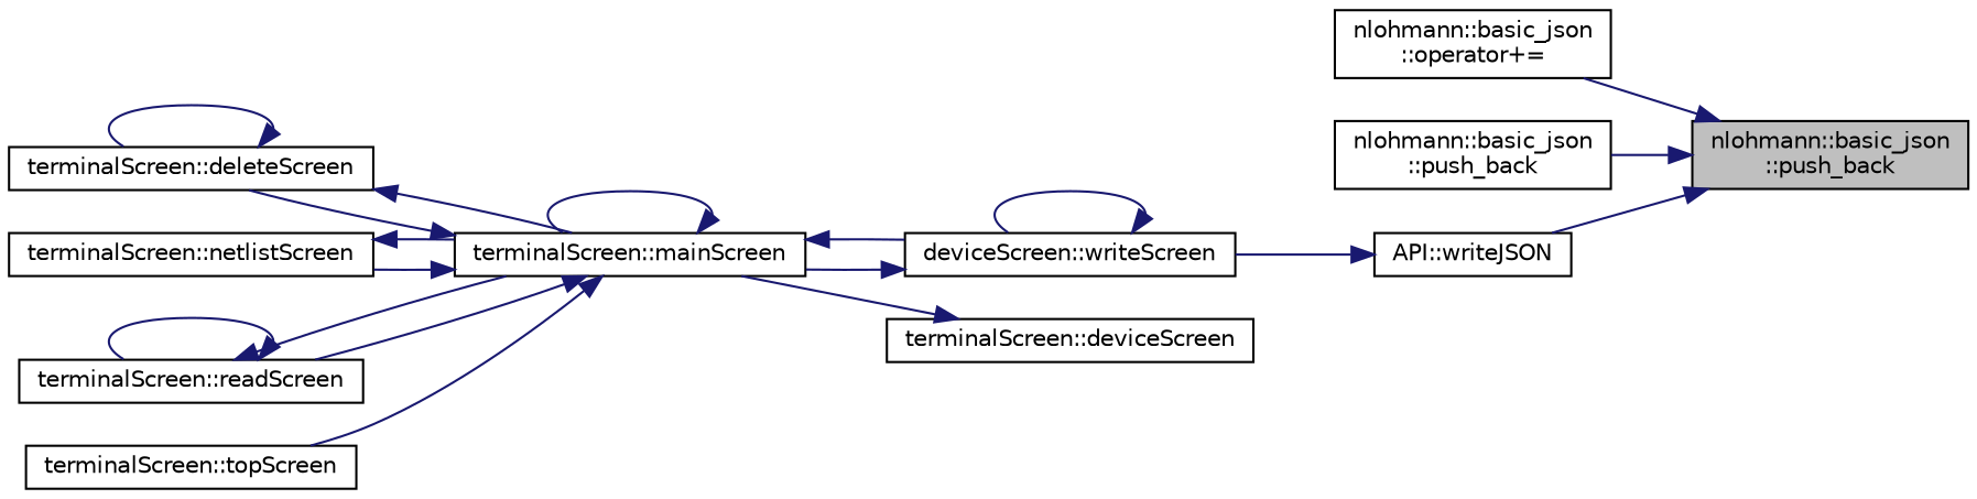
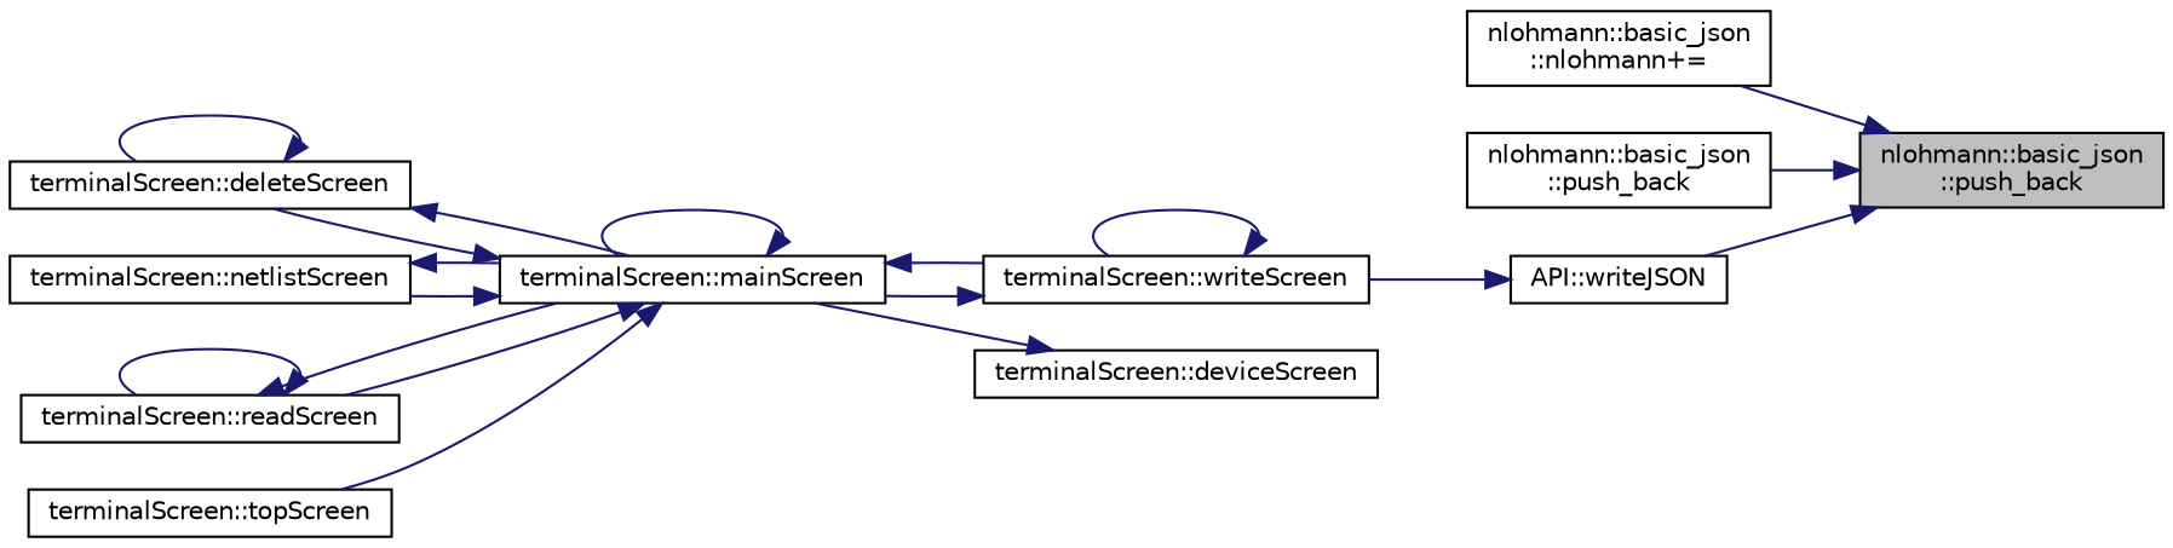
  digraph {
    rankdir=RL
    node [color=black fillcolor=white fontname=Helvetica fontsize=10 shape=record style=filled]
    edge [color=midnightblue dir=back fontname=Helvetica fontsize=10 labelfontname=Helvetica labelfontsize=10 style=solid]
    n1 [fillcolor=grey75 fontcolor=black height=0.2 label="nlohmann::basic_json\l::push_back" width=0.4]
-   n2 [height=0.2 label="nlohmann::basic_json\l::operator+=" width=0.4]
+   n2 [height=0.2 label="nlohmann::basic_json\l::nlohmann+=" width=0.4]
    n3 [height=0.2 label="nlohmann::basic_json\l::push_back" width=0.4]
    n4 [height=0.2 label="API::writeJSON" width=0.4]
-   n5 [height=0.2 label="deviceScreen::writeScreen" width=0.4]
+   n5 [height=0.2 label="terminalScreen::writeScreen" width=0.4]
    n6 [height=0.2 label="terminalScreen::mainScreen" width=0.4]
    n7 [height=0.2 label="terminalScreen::deleteScreen" width=0.4]
    n8 [height=0.2 label="terminalScreen::netlistScreen" width=0.4]
    n9 [height=0.2 label="terminalScreen::readScreen" width=0.4]
    n10 [height=0.2 label="terminalScreen::topScreen" width=0.4]
    n11 [height=0.2 label="terminalScreen::deviceScreen" width=0.4]
    n1 -> n2
    n1 -> n3
    n1 -> n4
    n4 -> n5
    n5 -> n5
    n5 -> n6
    n6 -> n5
    n6 -> n6
    n6 -> n7
    n6 -> n8
    n6 -> n9
    n6 -> n10
    n7 -> n6
    n7 -> n7
    n8 -> n6
    n9 -> n6
    n9 -> n9
    n11 -> n6
  }
